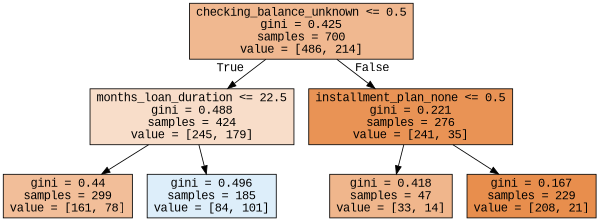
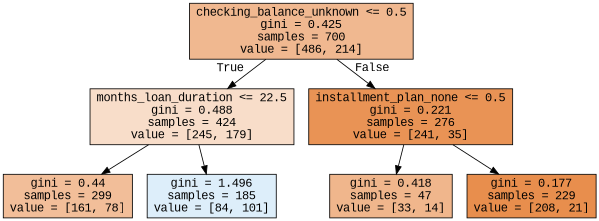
  digraph {
    fontname="Liberation Mono"
    node [color=black fontname="Liberation Mono" shape=box style=filled]
    edge [fontname="Liberation Mono"]
    n1 [fillcolor="#e581398f" label="checking_balance_unknown <= 0.5\ngini = 0.425\nsamples = 700\nvalue = [486, 214]"]
    n2 [fillcolor="#e5813945" label="months_loan_duration <= 22.5\ngini = 0.488\nsamples = 424\nvalue = [245, 179]"]
    n3 [fillcolor="#e58139da" label="installment_plan_none <= 0.5\ngini = 0.221\nsamples = 276\nvalue = [241, 35]"]
    n4 [fillcolor="#e5813983" label="gini = 0.44\nsamples = 299\nvalue = [161, 78]"]
-   n5 [fillcolor="#399de52b" label="gini = 0.496\nsamples = 185\nvalue = [84, 101]"]
+   n5 [fillcolor="#399de52b" label="gini = 1.496\nsamples = 185\nvalue = [84, 101]"]
    n6 [fillcolor="#e5813993" label="gini = 0.418\nsamples = 47\nvalue = [33, 14]"]
-   n7 [fillcolor="#e58139e5" label="gini = 0.167\nsamples = 229\nvalue = [208, 21]"]
+   n7 [fillcolor="#e58139e5" label="gini = 0.177\nsamples = 229\nvalue = [208, 21]"]
    n1 -> n2 [headlabel=True labelangle=45 labeldistance=2.5]
    n1 -> n3 [headlabel=False labelangle=-45 labeldistance=2.5]
    n2 -> n4
    n2 -> n5
    n3 -> n6
    n3 -> n7
  }
